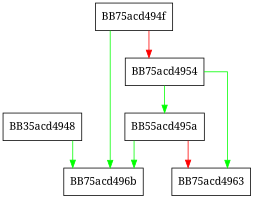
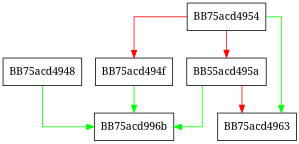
  digraph {
    fontname="Noto Serif"
    splines=ortho
    node [fontname="Noto Serif" shape=box]
    edge [color=green fontname="Noto Serif"]
-   BB75acd4948 [label=BB35acd4948]
-   BB75acd496b
+   BB75acd4948
+   BB75acd496b [label=BB75acd996b]
    BB75acd494f
    BB75acd4954
    n5 [label=BB55acd495a]
    BB75acd4963
    BB75acd4948 -> BB75acd496b
    BB75acd494f -> BB75acd496b
-   BB75acd494f -> BB75acd4954 [color=red]
-   BB75acd4954 -> n5
+   BB75acd4954 -> BB75acd494f [color=red]
+   BB75acd4954 -> n5 [color=red]
    BB75acd4954 -> BB75acd4963
    n5 -> BB75acd496b
    n5 -> BB75acd4963 [color=red]
  }
